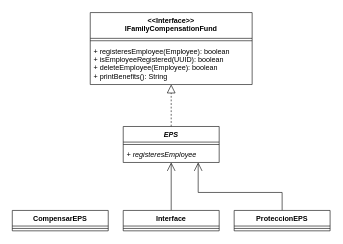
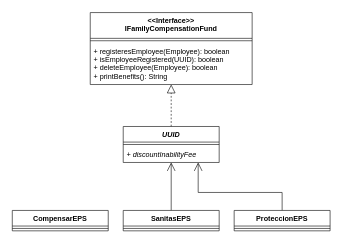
  <mxCell id="0" />
  <mxCell id="1" parent="0" />
  <mxCell id="2" value="&lt;&lt;Interface&gt;&gt;&#10;IFamilyCompensationFund" style="swimlane;fontStyle=1;align=center;verticalAlign=top;childLayout=stackLayout;horizontal=1;startSize=43;horizontalStack=0;resizeParent=1;resizeParentMax=0;resizeLast=0;collapsible=1;marginBottom=0;" vertex="1" parent="1"><mxGeometry x="150" y="20" width="270" height="120" as="geometry" /></mxCell>
  <mxCell id="3" value="" style="line;strokeWidth=1;fillColor=none;align=left;verticalAlign=middle;spacingTop=-1;spacingLeft=3;spacingRight=3;rotatable=0;labelPosition=right;points=[];portConstraint=eastwest;" vertex="1" parent="2"><mxGeometry y="43" width="270" height="8" as="geometry" /></mxCell>
  <mxCell id="4" value="+ registeresEmployee(Employee): boolean&#10;+ isEmployeeRegistered(UUID): boolean&#10;+ deleteEmployee(Employee): boolean&#10;+ printBenefits(): String" style="text;strokeColor=none;fillColor=none;align=left;verticalAlign=top;spacingLeft=4;spacingRight=4;overflow=hidden;rotatable=0;points=[[0,0.5],[1,0.5]];portConstraint=eastwest;" vertex="1" parent="2"><mxGeometry y="51" width="270" height="69" as="geometry" /></mxCell>
  <mxCell id="5" style="edgeStyle=orthogonalEdgeStyle;rounded=0;orthogonalLoop=1;jettySize=auto;html=1;endArrow=block;endFill=0;endSize=12;dashed=1;" edge="1" parent="1" source="6" target="2"><mxGeometry relative="1" as="geometry" /></mxCell>
- <mxCell id="6" value="EPS" style="swimlane;fontStyle=3;align=center;verticalAlign=top;childLayout=stackLayout;horizontal=1;startSize=26;horizontalStack=0;resizeParent=1;resizeParentMax=0;resizeLast=0;collapsible=1;marginBottom=0;" vertex="1" parent="1"><mxGeometry x="205" y="210" width="160" height="60" as="geometry" /></mxCell>
+ <mxCell id="6" value="UUID" style="swimlane;fontStyle=3;align=center;verticalAlign=top;childLayout=stackLayout;horizontal=1;startSize=26;horizontalStack=0;resizeParent=1;resizeParentMax=0;resizeLast=0;collapsible=1;marginBottom=0;" vertex="1" parent="1"><mxGeometry x="205" y="210" width="160" height="60" as="geometry" /></mxCell>
  <mxCell id="7" value="" style="line;strokeWidth=1;fillColor=none;align=left;verticalAlign=middle;spacingTop=-1;spacingLeft=3;spacingRight=3;rotatable=0;labelPosition=right;points=[];portConstraint=eastwest;" vertex="1" parent="6"><mxGeometry y="26" width="160" height="8" as="geometry" /></mxCell>
- <mxCell id="8" value="+ registeresEmployee" style="text;strokeColor=none;fillColor=none;align=left;verticalAlign=top;spacingLeft=4;spacingRight=4;overflow=hidden;rotatable=0;points=[[0,0.5],[1,0.5]];portConstraint=eastwest;fontStyle=2" vertex="1" parent="6"><mxGeometry y="34" width="160" height="26" as="geometry" /></mxCell>
+ <mxCell id="8" value="+ discountInabilityFee" style="text;strokeColor=none;fillColor=none;align=left;verticalAlign=top;spacingLeft=4;spacingRight=4;overflow=hidden;rotatable=0;points=[[0,0.5],[1,0.5]];portConstraint=eastwest;fontStyle=2" vertex="1" parent="6"><mxGeometry y="34" width="160" height="26" as="geometry" /></mxCell>
  <mxCell id="9" value="CompensarEPS" style="swimlane;fontStyle=1;align=center;verticalAlign=top;childLayout=stackLayout;horizontal=1;startSize=26;horizontalStack=0;resizeParent=1;resizeParentMax=0;resizeLast=0;collapsible=1;marginBottom=0;" vertex="1" parent="1"><mxGeometry x="20" y="350" width="160" height="34" as="geometry" /></mxCell>
  <mxCell id="10" value="" style="line;strokeWidth=1;fillColor=none;align=left;verticalAlign=middle;spacingTop=-1;spacingLeft=3;spacingRight=3;rotatable=0;labelPosition=right;points=[];portConstraint=eastwest;" vertex="1" parent="9"><mxGeometry y="26" width="160" height="8" as="geometry" /></mxCell>
  <mxCell id="11" style="edgeStyle=orthogonalEdgeStyle;rounded=0;orthogonalLoop=1;jettySize=auto;html=1;endArrow=open;endFill=0;endSize=12;" edge="1" parent="1" source="12" target="6"><mxGeometry relative="1" as="geometry" /></mxCell>
- <mxCell id="12" value="Interface" style="swimlane;fontStyle=1;align=center;verticalAlign=top;childLayout=stackLayout;horizontal=1;startSize=26;horizontalStack=0;resizeParent=1;resizeParentMax=0;resizeLast=0;collapsible=1;marginBottom=0;" vertex="1" parent="1"><mxGeometry x="205" y="350" width="160" height="34" as="geometry" /></mxCell>
+ <mxCell id="12" value="SanitasEPS" style="swimlane;fontStyle=1;align=center;verticalAlign=top;childLayout=stackLayout;horizontal=1;startSize=26;horizontalStack=0;resizeParent=1;resizeParentMax=0;resizeLast=0;collapsible=1;marginBottom=0;" vertex="1" parent="1"><mxGeometry x="205" y="350" width="160" height="34" as="geometry" /></mxCell>
  <mxCell id="13" value="" style="line;strokeWidth=1;fillColor=none;align=left;verticalAlign=middle;spacingTop=-1;spacingLeft=3;spacingRight=3;rotatable=0;labelPosition=right;points=[];portConstraint=eastwest;" vertex="1" parent="12"><mxGeometry y="26" width="160" height="8" as="geometry" /></mxCell>
  <mxCell id="14" style="edgeStyle=orthogonalEdgeStyle;rounded=0;orthogonalLoop=1;jettySize=auto;html=1;endArrow=open;endFill=0;endSize=12;" edge="1" parent="1" source="15" target="6"><mxGeometry relative="1" as="geometry"><Array as="points"><mxPoint x="470" y="320" /><mxPoint x="330" y="320" /></Array></mxGeometry></mxCell>
  <mxCell id="15" value="ProteccionEPS" style="swimlane;fontStyle=1;align=center;verticalAlign=top;childLayout=stackLayout;horizontal=1;startSize=26;horizontalStack=0;resizeParent=1;resizeParentMax=0;resizeLast=0;collapsible=1;marginBottom=0;" vertex="1" parent="1"><mxGeometry x="390" y="350" width="160" height="34" as="geometry" /></mxCell>
  <mxCell id="16" value="" style="line;strokeWidth=1;fillColor=none;align=left;verticalAlign=middle;spacingTop=-1;spacingLeft=3;spacingRight=3;rotatable=0;labelPosition=right;points=[];portConstraint=eastwest;" vertex="1" parent="15"><mxGeometry y="26" width="160" height="8" as="geometry" /></mxCell>
